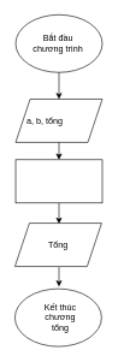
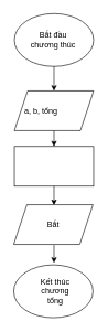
  <mxCell id="0" />
  <mxCell id="1" parent="0" />
  <mxCell id="2" value="" style="ellipse;whiteSpace=wrap;html=1;" vertex="1" parent="1"><mxGeometry x="21" y="20" width="120" height="80" as="geometry" /></mxCell>
- <mxCell id="3" value="Bắt đầu chương trình" style="text;strokeColor=none;align=center;fillColor=none;html=1;verticalAlign=middle;whiteSpace=wrap;rounded=0;" vertex="1" parent="1"><mxGeometry x="40" y="40" width="80" height="40" as="geometry" /></mxCell>
+ <mxCell id="3" value="Bắt đầu chương thúc" style="text;strokeColor=none;align=center;fillColor=none;html=1;verticalAlign=middle;whiteSpace=wrap;rounded=0;" vertex="1" parent="1"><mxGeometry x="40" y="40" width="80" height="40" as="geometry" /></mxCell>
  <mxCell id="4" value="" style="endArrow=classic;html=1;rounded=0;exitX=0.5;exitY=1;exitDx=0;exitDy=0;" edge="1" parent="1" source="2" target="5"><mxGeometry width="50" height="50" relative="1" as="geometry"><mxPoint x="50" y="110" as="sourcePoint" /><mxPoint x="81" y="130" as="targetPoint" /></mxGeometry></mxCell>
  <mxCell id="5" value="" style="shape=parallelogram;perimeter=parallelogramPerimeter;whiteSpace=wrap;html=1;fixedSize=1;" vertex="1" parent="1"><mxGeometry x="21" y="137" width="120" height="60" as="geometry" /></mxCell>
  <mxCell id="6" value="&amp;nbsp;a, b, tổng" style="text;strokeColor=none;align=center;fillColor=none;html=1;verticalAlign=middle;whiteSpace=wrap;rounded=0;" vertex="1" parent="1"><mxGeometry x="30" y="152" width="60" height="30" as="geometry" /></mxCell>
  <mxCell id="7" value="" style="endArrow=classic;html=1;rounded=0;exitX=0.5;exitY=1;exitDx=0;exitDy=0;" edge="1" parent="1" source="5" target="8"><mxGeometry width="50" height="50" relative="1" as="geometry"><mxPoint x="100" y="150" as="sourcePoint" /><mxPoint x="80" y="240" as="targetPoint" /></mxGeometry></mxCell>
  <mxCell id="8" value="" style="rounded=0;whiteSpace=wrap;html=1;" vertex="1" parent="1"><mxGeometry x="21" y="221" width="120" height="60" as="geometry" /></mxCell>
  <mxCell id="9" value="" style="endArrow=classic;html=1;rounded=0;exitX=0.5;exitY=1;exitDx=0;exitDy=0;" edge="1" parent="1" source="8"><mxGeometry width="50" height="50" relative="1" as="geometry"><mxPoint x="100" y="440" as="sourcePoint" /><mxPoint x="81" y="310" as="targetPoint" /></mxGeometry></mxCell>
  <mxCell id="10" value="" style="endArrow=classic;html=1;rounded=0;exitX=0.5;exitY=1;exitDx=0;exitDy=0;" edge="1" parent="1"><mxGeometry width="50" height="50" relative="1" as="geometry"><mxPoint x="81" y="370" as="sourcePoint" /><mxPoint x="81" y="397" as="targetPoint" /></mxGeometry></mxCell>
  <mxCell id="11" value="" style="ellipse;whiteSpace=wrap;html=1;" vertex="1" parent="1"><mxGeometry x="20" y="400" width="120" height="80" as="geometry" /></mxCell>
  <mxCell id="12" value="" style="shape=parallelogram;perimeter=parallelogramPerimeter;whiteSpace=wrap;html=1;fixedSize=1;" vertex="1" parent="1"><mxGeometry x="20" y="309" width="120" height="60" as="geometry" /></mxCell>
- <mxCell id="13" value="Tổng" style="text;strokeColor=none;align=center;fillColor=none;html=1;verticalAlign=middle;whiteSpace=wrap;rounded=0;" vertex="1" parent="1"><mxGeometry x="30" y="319" width="100" height="40" as="geometry" /></mxCell>
+ <mxCell id="13" value="Bắt" style="text;strokeColor=none;align=center;fillColor=none;html=1;verticalAlign=middle;whiteSpace=wrap;rounded=0;" vertex="1" parent="1"><mxGeometry x="30" y="319" width="100" height="40" as="geometry" /></mxCell>
  <mxCell id="14" value="Kết thúc chương tổng" style="text;strokeColor=none;align=center;fillColor=none;html=1;verticalAlign=middle;whiteSpace=wrap;rounded=0;" vertex="1" parent="1"><mxGeometry x="53" y="425" width="60" height="30" as="geometry" /></mxCell>
